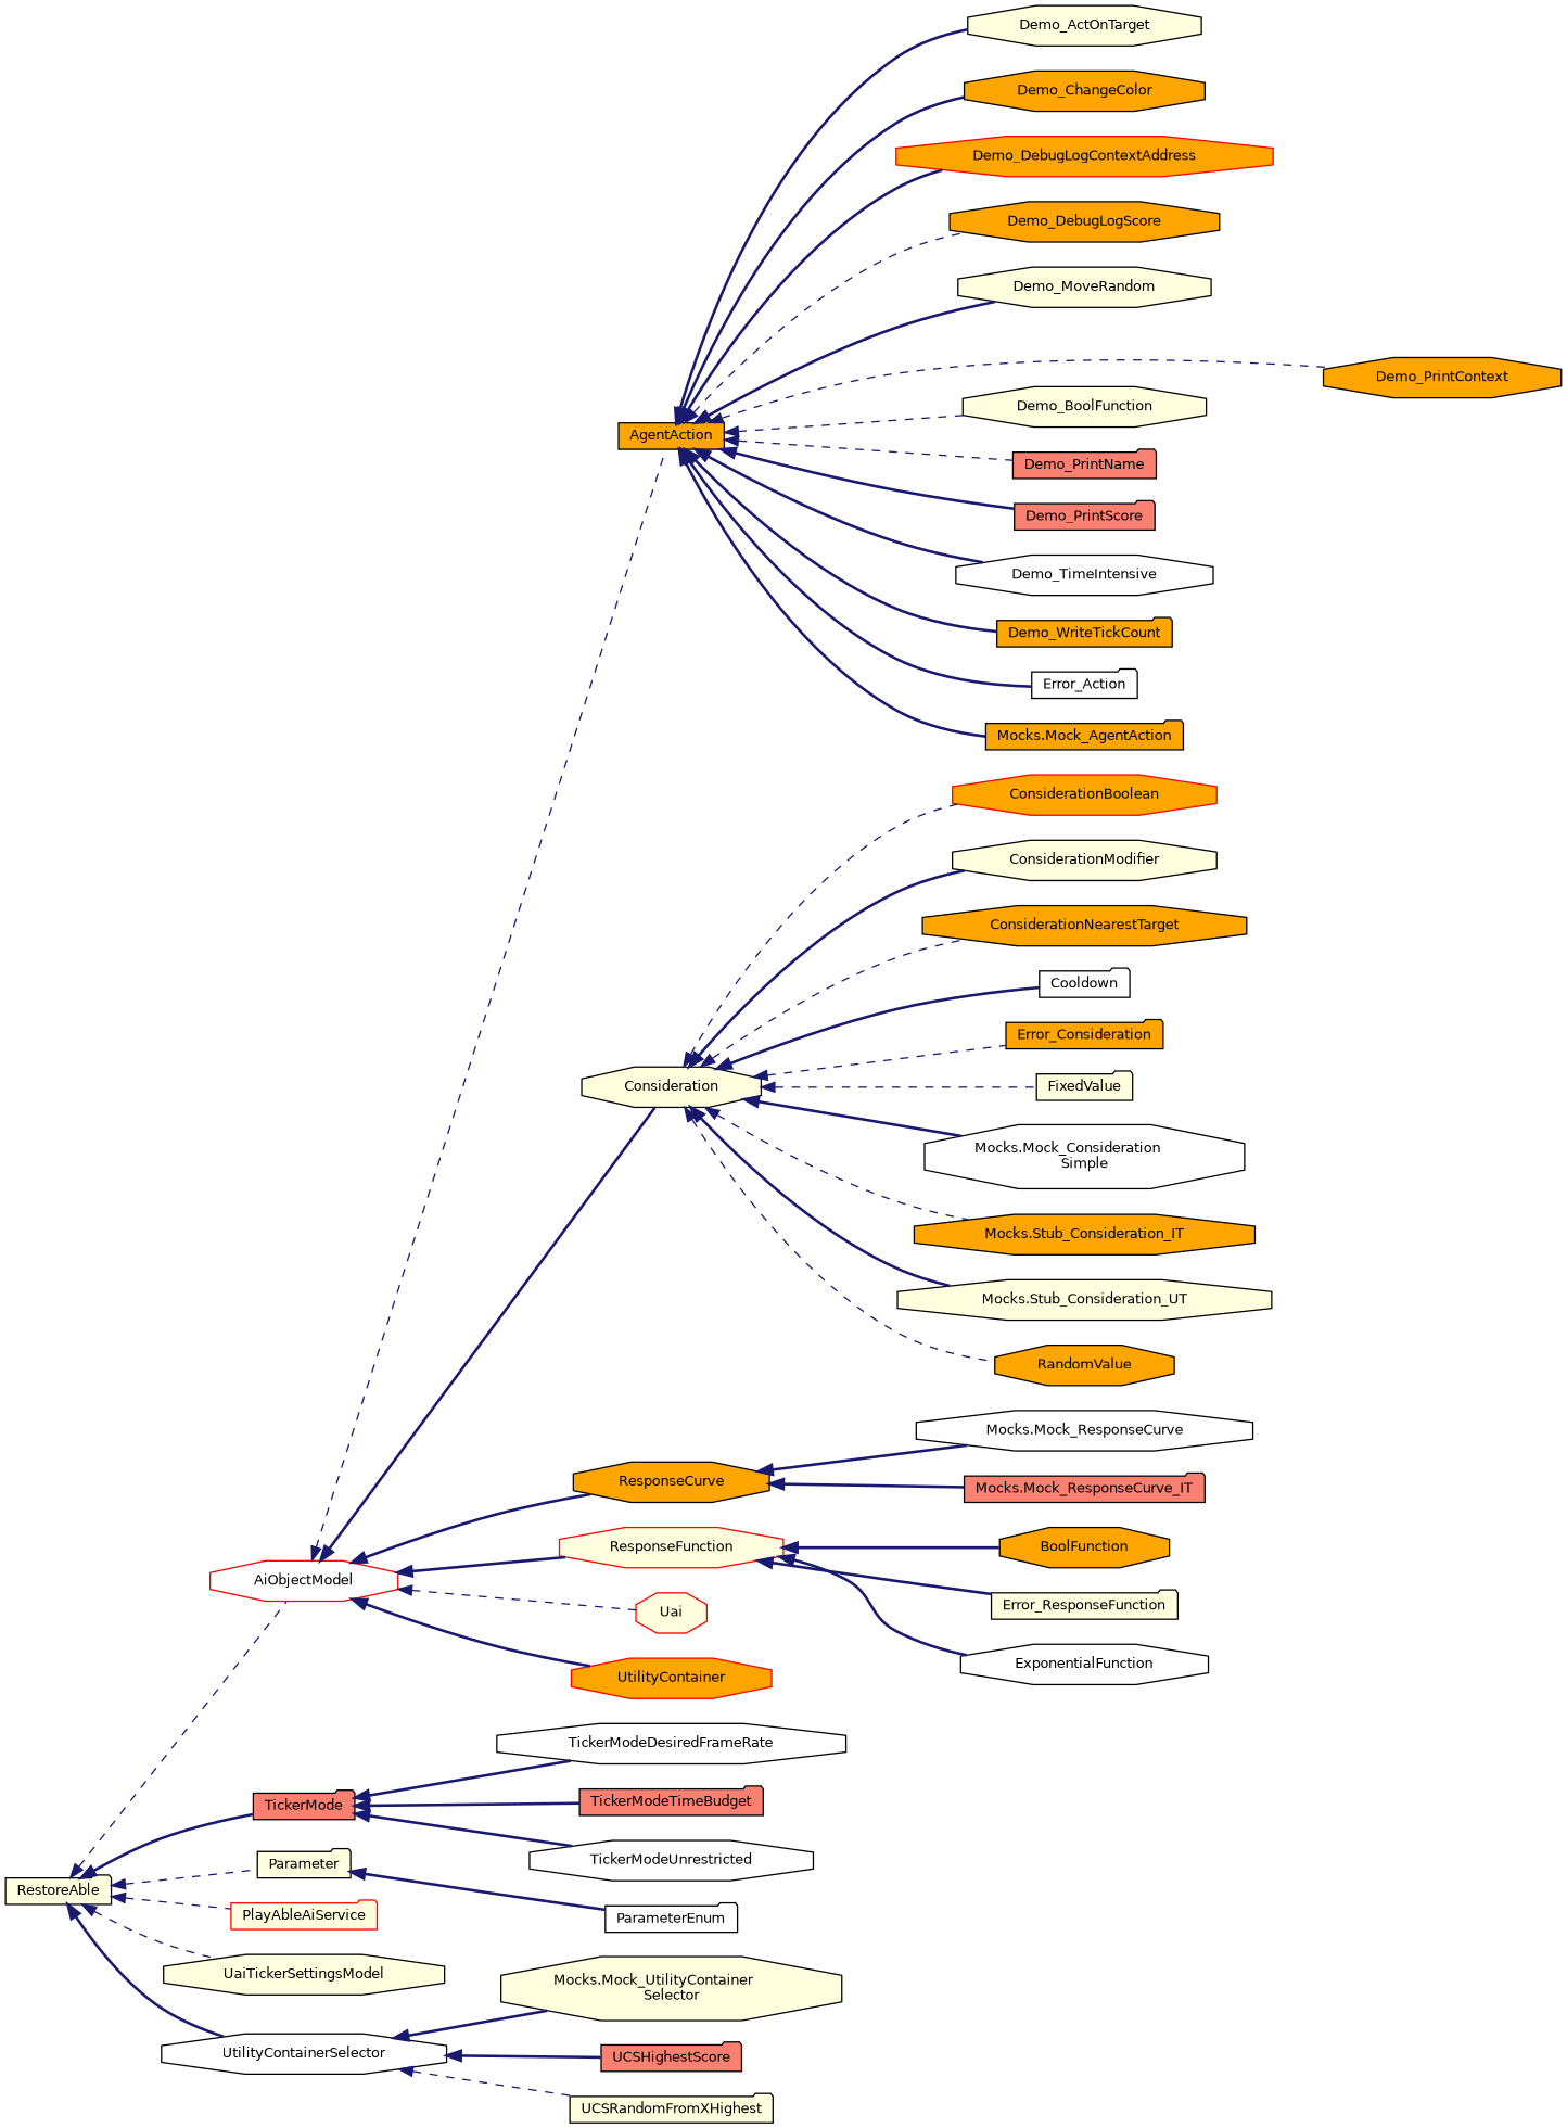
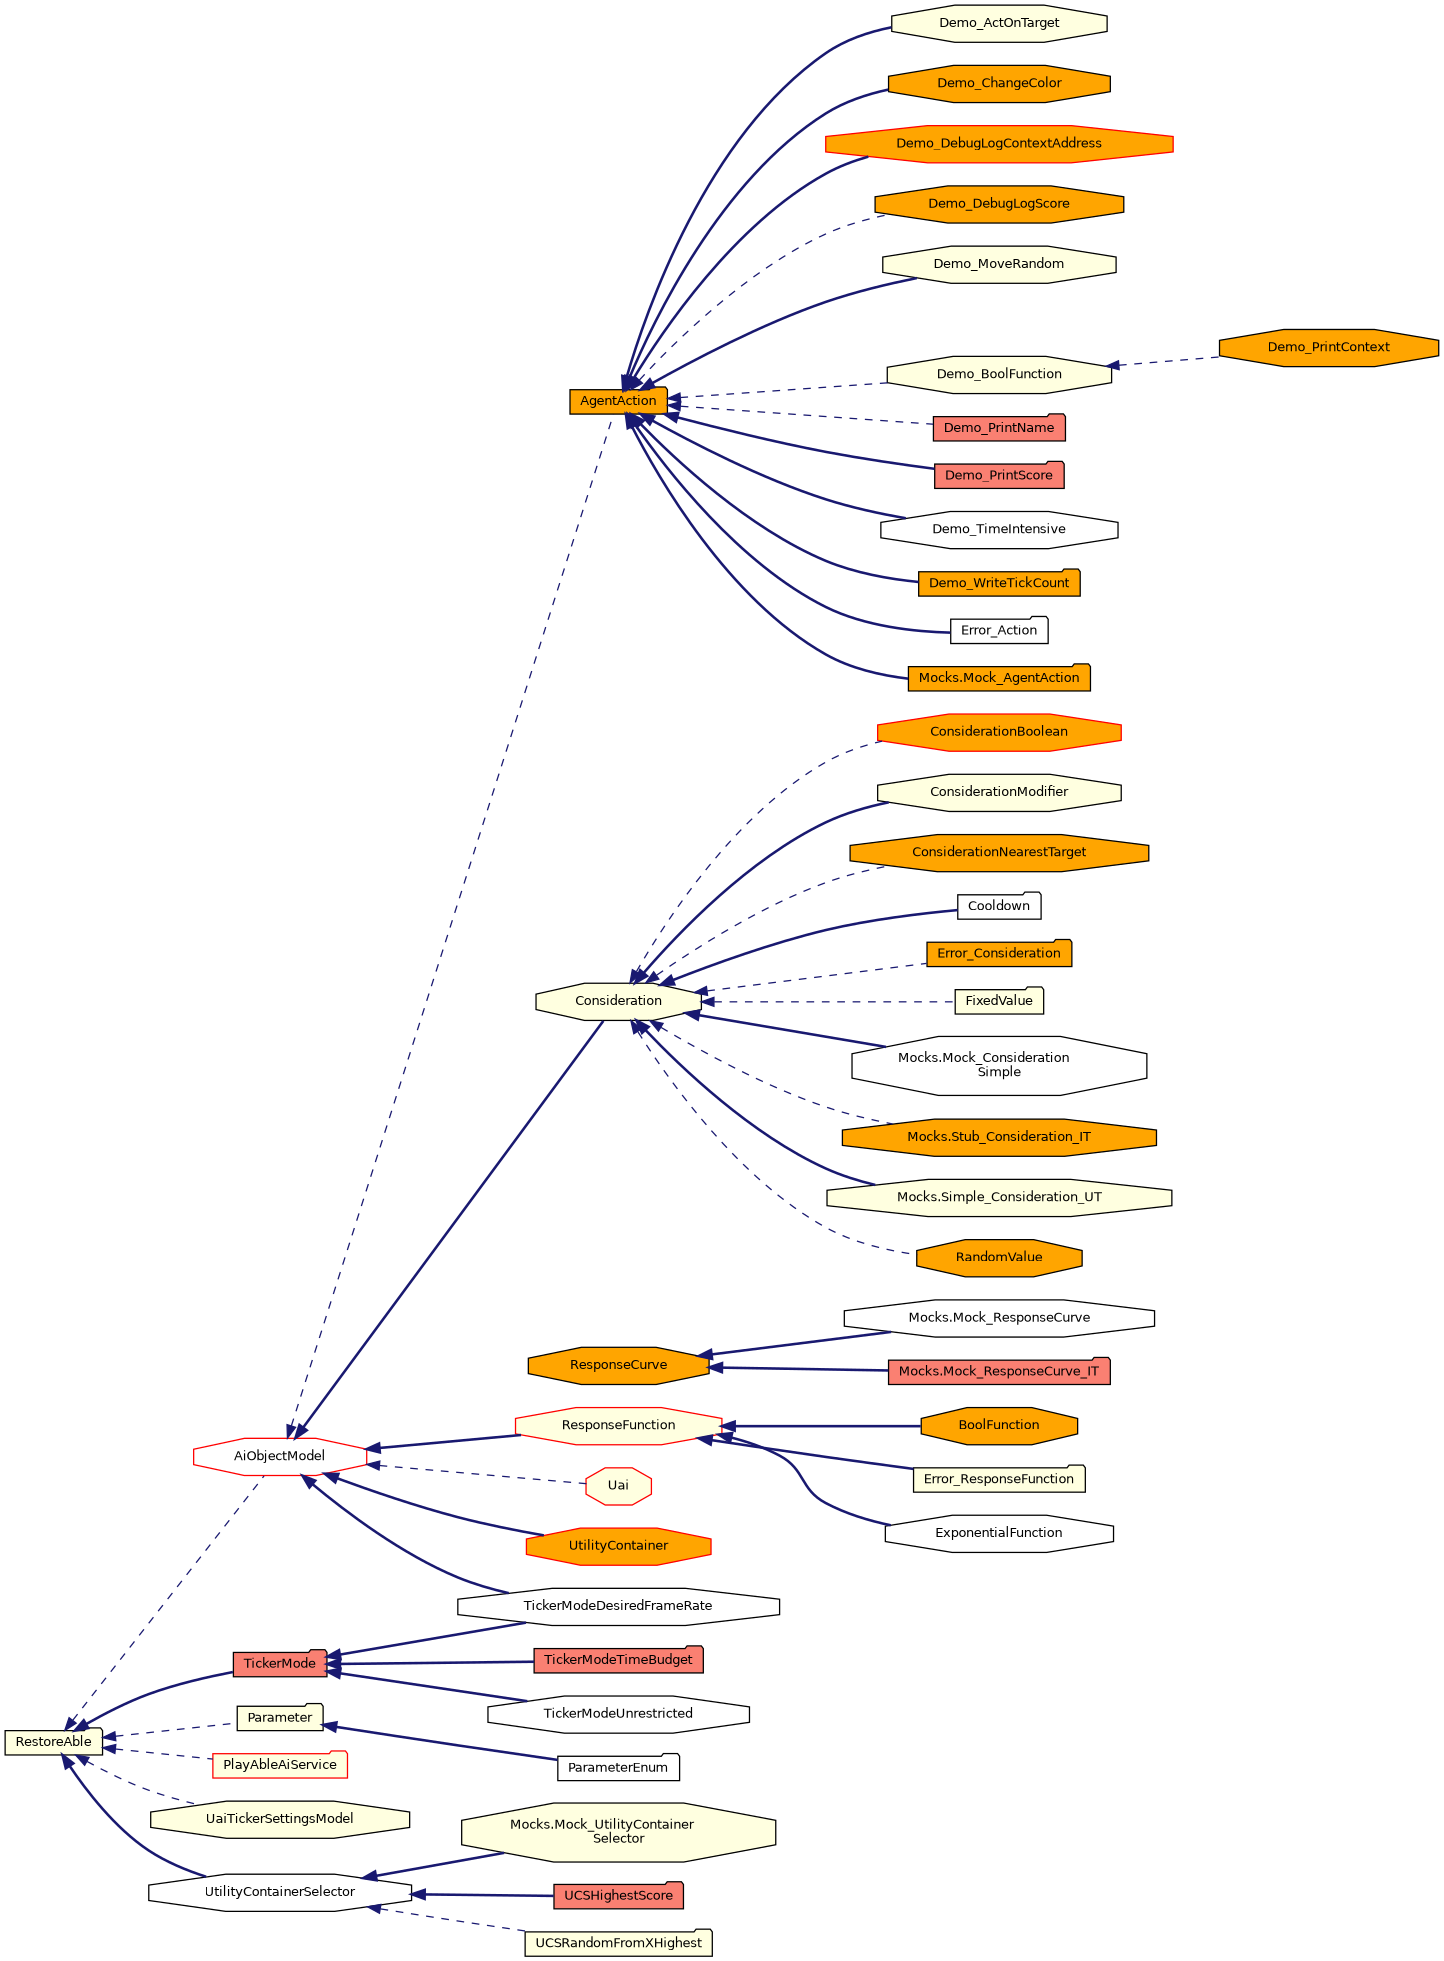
  digraph {
    rankdir=LR
    node [color=black fillcolor=lightyellow fontname=Helvetica fontsize=10 shape=octagon style=filled]
    edge [color=midnightblue dir=back fontname=Helvetica fontsize=10 labelfontname=Helvetica labelfontsize=10 style=bold]
    n1 [fontcolor=black height=0.2 label=RestoreAble shape=folder width=0.4]
    n2 [color=red fillcolor=white height=0.2 label=AiObjectModel width=0.4]
    n3 [height=0.2 label=Parameter shape=folder width=0.4]
    n4 [color=red height=0.2 label=PlayAbleAiService shape=folder width=0.4]
    n5 [fillcolor=salmon height=0.2 label=TickerMode shape=folder width=0.4]
    n6 [height=0.2 label=UaiTickerSettingsModel width=0.4]
    n7 [fillcolor=white height=0.2 label=UtilityContainerSelector width=0.4]
    n8 [fillcolor=orange height=0.2 label=AgentAction shape=folder width=0.4]
    n9 [height=0.2 label=Consideration width=0.4]
    n10 [fillcolor=orange height=0.2 label=ResponseCurve width=0.4]
    n11 [color=red height=0.2 label=ResponseFunction width=0.4]
    n12 [color=red height=0.2 label=Uai width=0.4]
    n13 [color=red fillcolor=orange height=0.2 label=UtilityContainer width=0.4]
    n14 [fillcolor=white height=0.2 label=ParameterEnum shape=folder width=0.4]
    n15 [fillcolor=white height=0.2 label=TickerModeDesiredFrameRate width=0.4]
    n16 [fillcolor=salmon height=0.2 label=TickerModeTimeBudget shape=folder width=0.4]
    n17 [fillcolor=white height=0.2 label=TickerModeUnrestricted width=0.4]
    n18 [height=0.2 label="Mocks.Mock_UtilityContainer\lSelector" width=0.4]
    n19 [fillcolor=salmon height=0.2 label=UCSHighestScore shape=folder width=0.4]
    n20 [height=0.2 label=UCSRandomFromXHighest shape=folder width=0.4]
    n21 [height=0.2 label=Demo_ActOnTarget width=0.4]
    n22 [fillcolor=orange height=0.2 label=Demo_ChangeColor width=0.4]
    n23 [color=red fillcolor=orange height=0.2 label=Demo_DebugLogContextAddress width=0.4]
    n24 [fillcolor=orange height=0.2 label=Demo_DebugLogScore width=0.4]
    n25 [height=0.2 label=Demo_MoveRandom width=0.4]
    n26 [fillcolor=orange height=0.2 label=Demo_PrintContext width=0.4]
    n27 [height=0.2 label=Demo_BoolFunction width=0.4]
    n28 [fillcolor=salmon height=0.2 label=Demo_PrintName shape=folder width=0.4]
    n29 [fillcolor=salmon height=0.2 label=Demo_PrintScore shape=folder width=0.4]
    n30 [fillcolor=white height=0.2 label=Demo_TimeIntensive width=0.4]
    n31 [fillcolor=orange height=0.2 label=Demo_WriteTickCount shape=folder width=0.4]
    n32 [fillcolor=white height=0.2 label=Error_Action shape=folder width=0.4]
    n33 [fillcolor=orange height=0.2 label="Mocks.Mock_AgentAction" shape=folder width=0.4]
    n34 [color=red fillcolor=orange height=0.2 label=ConsiderationBoolean width=0.4]
    n35 [height=0.2 label=ConsiderationModifier width=0.4]
    n36 [fillcolor=orange height=0.2 label=ConsiderationNearestTarget width=0.4]
    n37 [fillcolor=white height=0.2 label=Cooldown shape=folder width=0.4]
    n38 [fillcolor=orange height=0.2 label=Error_Consideration shape=folder width=0.4]
    n39 [height=0.2 label=FixedValue shape=folder width=0.4]
    n40 [fillcolor=white height=0.2 label="Mocks.Mock_Consideration\lSimple" width=0.4]
    n41 [fillcolor=orange height=0.2 label="Mocks.Stub_Consideration_IT" width=0.4]
-   n42 [height=0.2 label="Mocks.Stub_Consideration_UT" width=0.4]
+   n42 [height=0.2 label="Mocks.Simple_Consideration_UT" width=0.4]
    n43 [fillcolor=orange height=0.2 label=RandomValue width=0.4]
    n44 [fillcolor=white height=0.2 label="Mocks.Mock_ResponseCurve" width=0.4]
    n45 [fillcolor=salmon height=0.2 label="Mocks.Mock_ResponseCurve_IT" shape=folder width=0.4]
    n46 [fillcolor=orange height=0.2 label=BoolFunction width=0.4]
    n47 [height=0.2 label=Error_ResponseFunction shape=folder width=0.4]
    n48 [fillcolor=white height=0.2 label=ExponentialFunction width=0.4]
    n1 -> n2 [style=dashed]
    n1 -> n3 [style=dashed]
    n1 -> n4 [style=dashed]
    n1 -> n5
    n1 -> n6 [style=dashed]
    n1 -> n7
    n2 -> n8 [style=dashed]
    n2 -> n9
-   n2 -> n10
+   n2 -> n15
    n2 -> n11
    n2 -> n12 [style=dashed]
    n2 -> n13
    n3 -> n14
    n5 -> n15
    n5 -> n16
    n5 -> n17
    n7 -> n18
    n7 -> n19
    n7 -> n20 [style=dashed]
    n8 -> n21
    n8 -> n22
    n8 -> n23
    n8 -> n24 [style=dashed]
    n8 -> n25
-   n8 -> n26 [style=dashed]
+   n27 -> n26 [style=dashed]
    n8 -> n27 [style=dashed]
    n8 -> n28 [style=dashed]
    n8 -> n29
    n8 -> n30
    n8 -> n31
    n8 -> n32
    n8 -> n33
    n9 -> n34 [style=dashed]
    n9 -> n35
    n9 -> n36 [style=dashed]
    n9 -> n37
    n9 -> n38 [style=dashed]
    n9 -> n39 [style=dashed]
    n9 -> n40
    n9 -> n41 [style=dashed]
    n9 -> n42
    n9 -> n43 [style=dashed]
    n10 -> n44
    n10 -> n45
    n11 -> n46
    n11 -> n47
    n11 -> n48
  }
